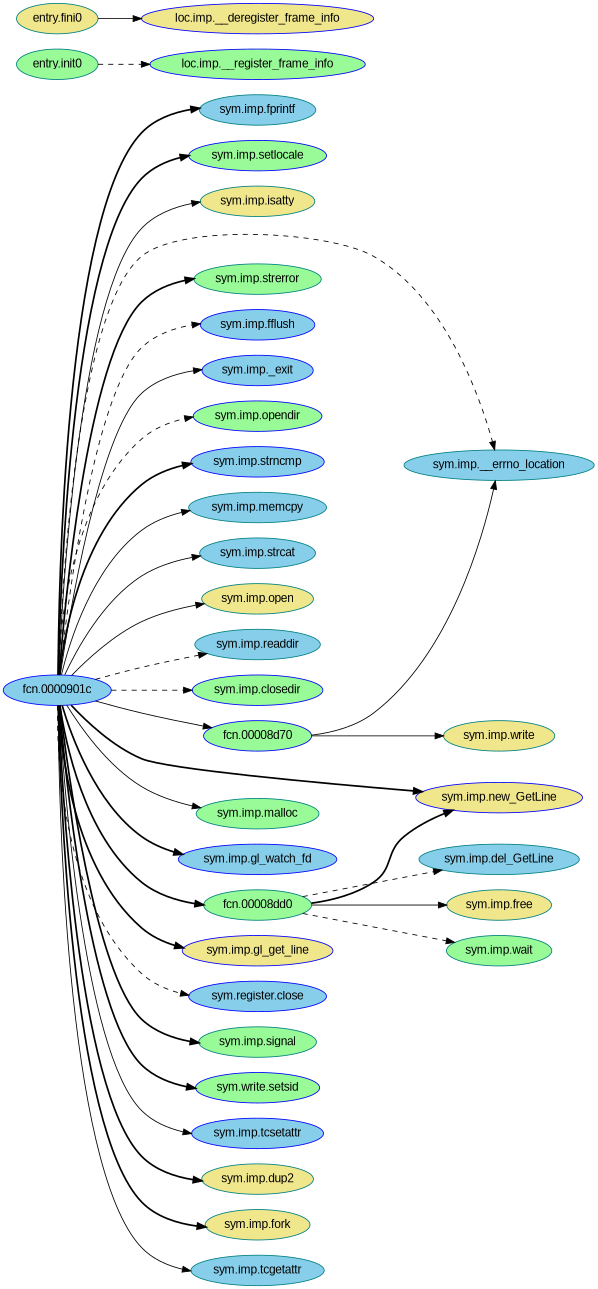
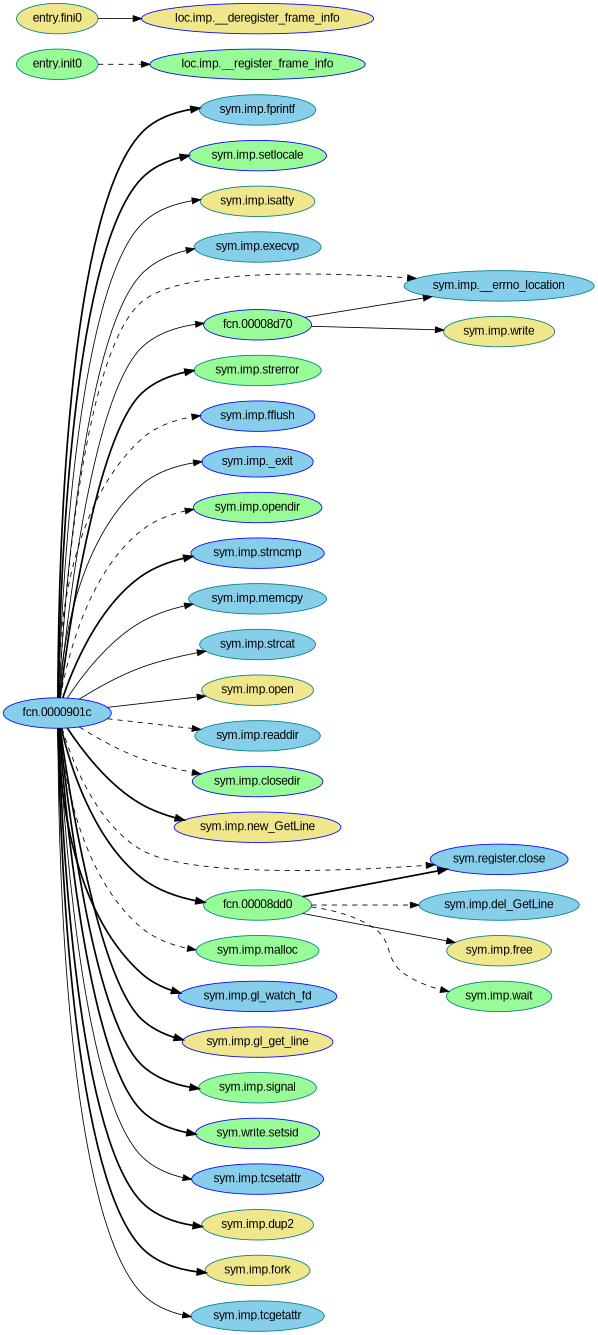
  digraph {
    fontname="Liberation Sans"
    rankdir=LR
    node [color=teal fillcolor=skyblue fontname="Liberation Sans" style=filled]
    edge [fontname="Liberation Sans" style=solid]
    n1 [color=blue label="fcn.0000901c"]
    n2 [label="sym.imp.fprintf"]
    n3 [color=blue fillcolor=palegreen label="sym.imp.setlocale"]
    n4 [fillcolor=khaki label="sym.imp.isatty"]
+   n5 [label="sym.imp.execvp"]
    n6 [label="sym.imp.__errno_location"]
    n7 [fillcolor=palegreen label="sym.imp.strerror"]
    n8 [color=blue label="sym.imp.fflush"]
    n9 [color=blue label="sym.imp._exit"]
    n10 [color=blue fillcolor=palegreen label="sym.imp.opendir"]
    n11 [color=blue label="sym.imp.strncmp"]
    n12 [label="sym.imp.memcpy"]
    n13 [label="sym.imp.strcat"]
    n14 [fillcolor=khaki label="sym.imp.open"]
    n15 [label="sym.imp.readdir"]
    n16 [color=blue fillcolor=palegreen label="sym.imp.closedir"]
    n17 [color=blue fillcolor=khaki label="sym.imp.new_GetLine"]
    n18 [fillcolor=palegreen label="fcn.00008dd0"]
    n19 [fillcolor=palegreen label="sym.imp.malloc"]
    n20 [color=blue label="sym.imp.gl_watch_fd"]
    n21 [color=blue fillcolor=palegreen label="fcn.00008d70"]
    n22 [color=blue fillcolor=khaki label="sym.imp.gl_get_line"]
    n23 [color=blue label="sym.register.close"]
    n24 [fillcolor=palegreen label="sym.imp.signal"]
    n25 [color=blue fillcolor=palegreen label="sym.write.setsid"]
    n26 [color=blue label="sym.imp.tcsetattr"]
    n27 [fillcolor=khaki label="sym.imp.dup2"]
    n28 [fillcolor=khaki label="sym.imp.fork"]
    n29 [label="sym.imp.tcgetattr"]
    n30 [label="sym.imp.del_GetLine"]
    n31 [fillcolor=khaki label="sym.imp.free"]
    n32 [fillcolor=palegreen label="sym.imp.wait"]
    n33 [fillcolor=khaki label="sym.imp.write"]
    n34 [fillcolor=palegreen label="entry.init0"]
    n35 [color=blue fillcolor=palegreen label="loc.imp.__register_frame_info"]
    n36 [fillcolor=khaki label="entry.fini0"]
    n37 [color=blue fillcolor=khaki label="loc.imp.__deregister_frame_info"]
    n1 -> n2 [style=bold]
    n1 -> n3 [style=bold]
    n1 -> n4
+   n1 -> n5
    n1 -> n6 [style=dashed]
    n1 -> n7 [style=bold]
    n1 -> n8 [style=dashed]
    n1 -> n9
    n1 -> n10 [style=dashed]
    n1 -> n11 [style=bold]
    n1 -> n12
    n1 -> n13
    n1 -> n14
    n1 -> n15 [style=dashed]
    n1 -> n16 [style=dashed]
    n1 -> n17 [style=bold]
    n1 -> n18 [style=bold]
-   n1 -> n19
+   n1 -> n19 [style=dashed]
    n1 -> n20 [style=bold]
    n1 -> n21
    n1 -> n22 [style=bold]
    n1 -> n23 [style=dashed]
    n1 -> n24 [style=bold]
    n1 -> n25 [style=bold]
    n1 -> n26
    n1 -> n27 [style=bold]
    n1 -> n28 [style=bold]
    n1 -> n29
-   n18 -> n17 [style=bold]
+   n18 -> n23 [style=bold]
    n18 -> n30 [style=dashed]
    n18 -> n31
    n18 -> n32 [style=dashed]
    n21 -> n6
    n21 -> n33
    n34 -> n35 [style=dashed]
    n36 -> n37
  }
